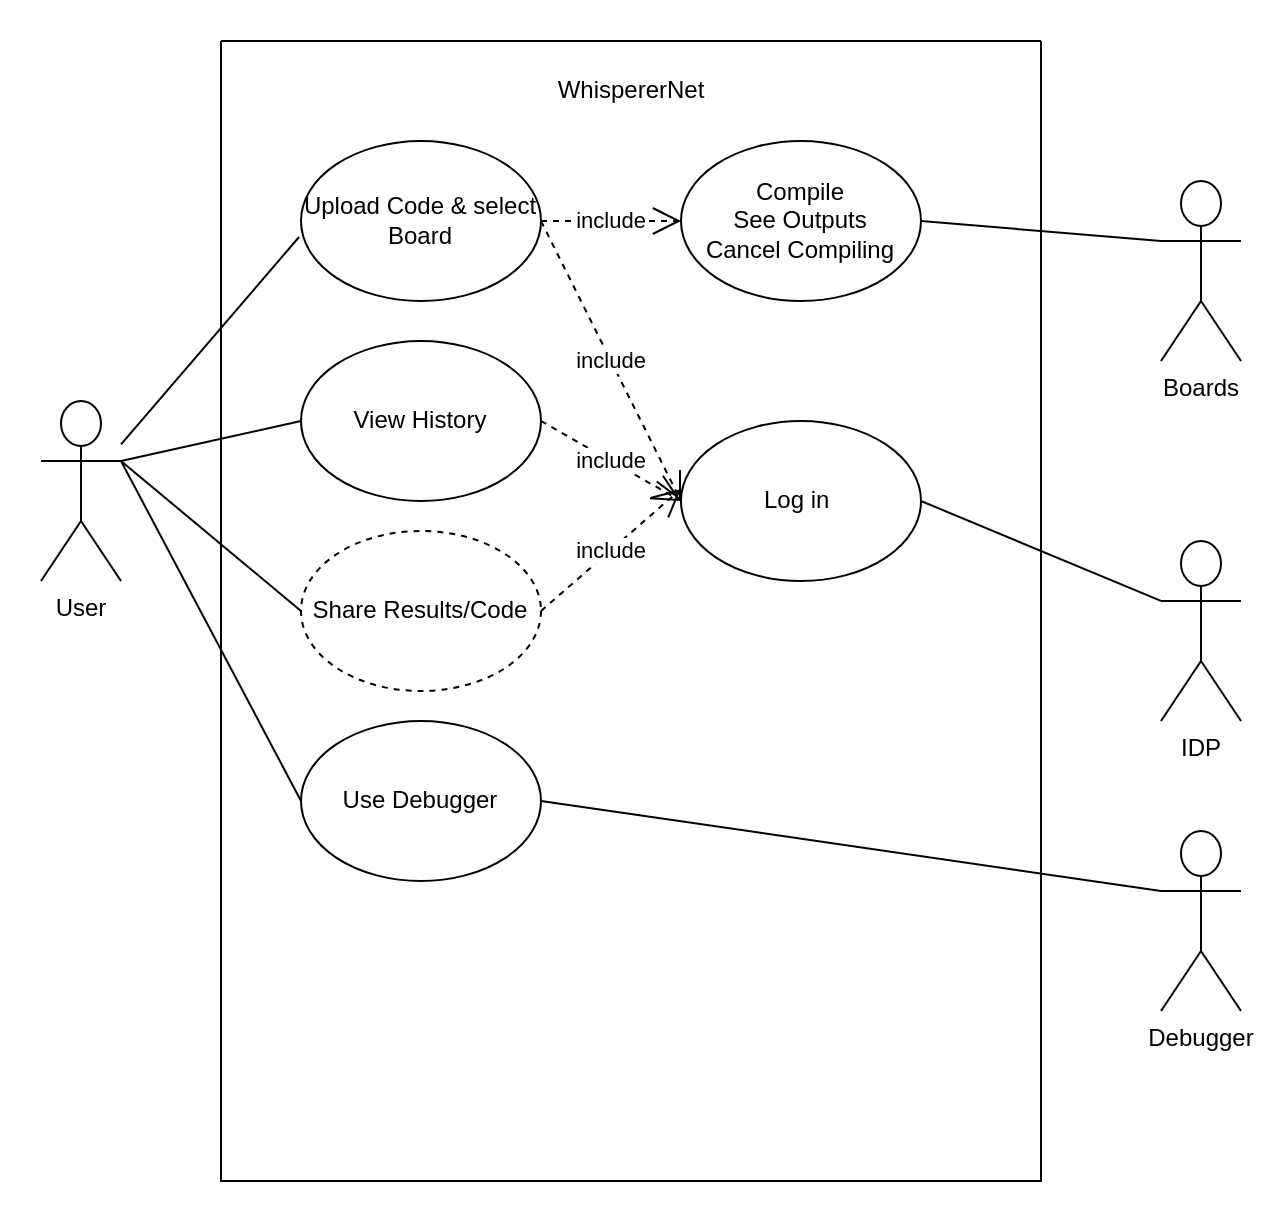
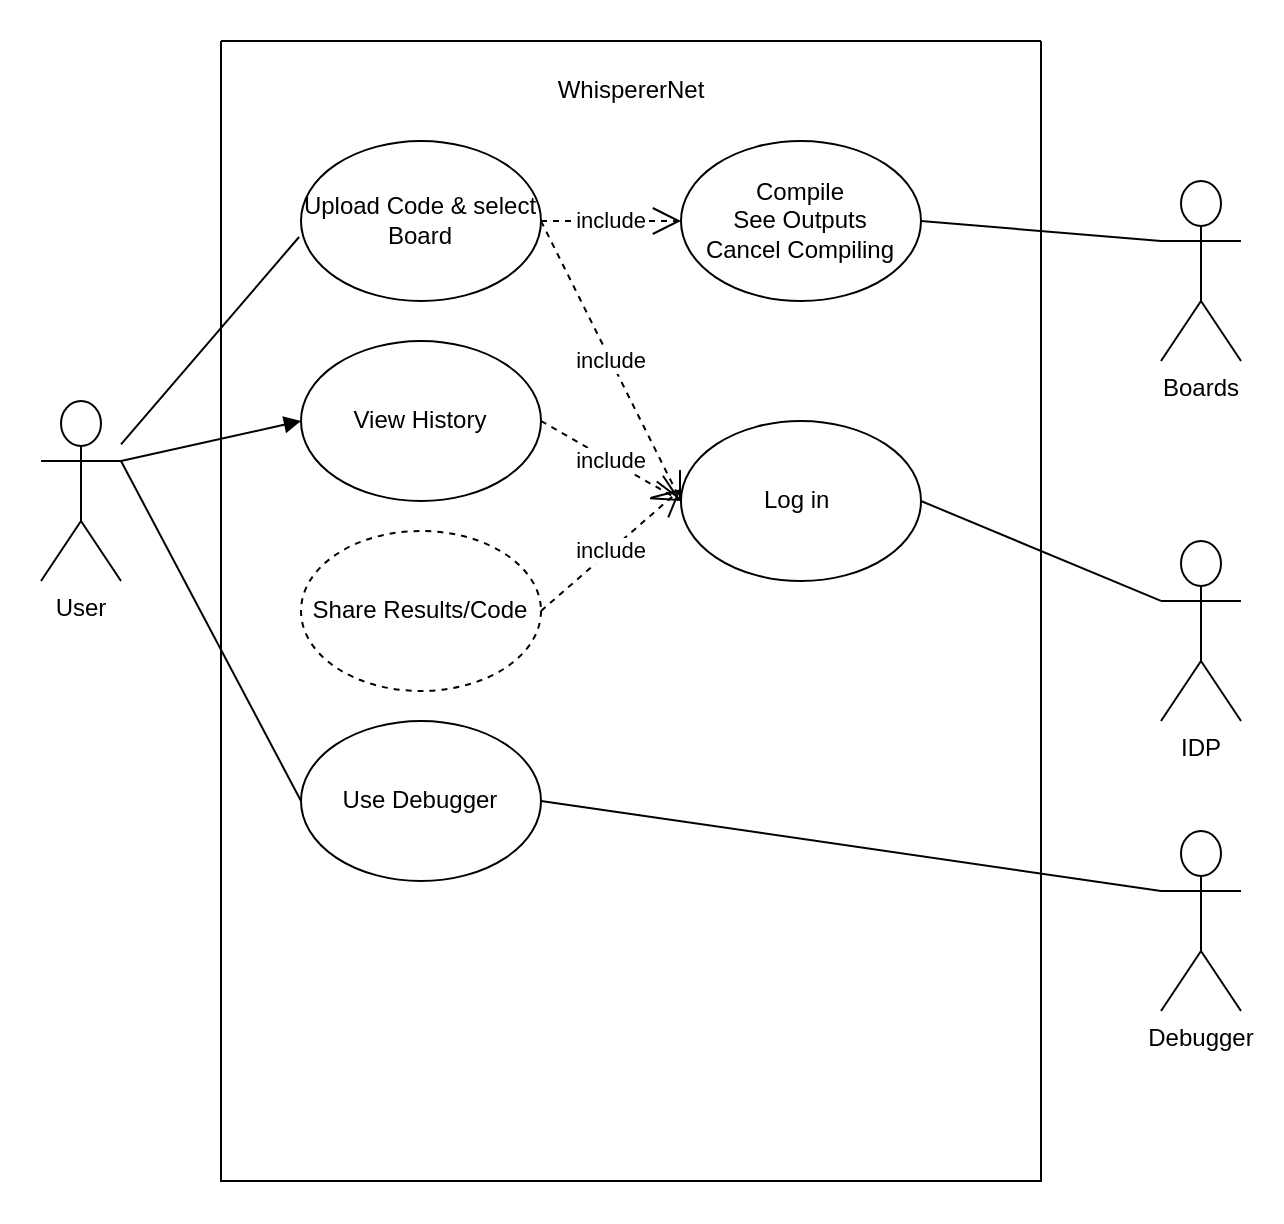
  <mxCell id="0" />
  <mxCell id="1" parent="0" />
  <mxCell id="2" value="" style="swimlane;startSize=0;" vertex="1" parent="1"><mxGeometry x="110" y="20" width="410" height="570" as="geometry" /></mxCell>
  <mxCell id="3" value="WhispererNet" style="text;html=1;align=center;verticalAlign=middle;resizable=0;points=[];autosize=1;strokeColor=none;fillColor=none;" vertex="1" parent="2"><mxGeometry x="155" y="10" width="100" height="30" as="geometry" /></mxCell>
  <mxCell id="4" value="Upload Code &amp;amp; select Board" style="ellipse;whiteSpace=wrap;html=1;" vertex="1" parent="2"><mxGeometry x="40" y="50" width="120" height="80" as="geometry" /></mxCell>
  <mxCell id="5" value="Compile&lt;br&gt;See Outputs&lt;br&gt;Cancel Compiling" style="ellipse;whiteSpace=wrap;html=1;" vertex="1" parent="2"><mxGeometry x="230" y="50" width="120" height="80" as="geometry" /></mxCell>
  <mxCell id="6" value="View History" style="ellipse;whiteSpace=wrap;html=1;" vertex="1" parent="2"><mxGeometry x="40" y="150" width="120" height="80" as="geometry" /></mxCell>
  <mxCell id="7" value="Log in&amp;nbsp;" style="ellipse;whiteSpace=wrap;html=1;" vertex="1" parent="2"><mxGeometry x="230" y="190" width="120" height="80" as="geometry" /></mxCell>
  <mxCell id="8" value="Share Results/Code" style="ellipse;whiteSpace=wrap;html=1;dashed=1;" vertex="1" parent="2"><mxGeometry x="40" y="245" width="120" height="80" as="geometry" /></mxCell>
  <mxCell id="9" value="Use Debugger" style="ellipse;whiteSpace=wrap;html=1;" vertex="1" parent="2"><mxGeometry x="40" y="340" width="120" height="80" as="geometry" /></mxCell>
  <mxCell id="10" value="include" style="endArrow=open;endSize=12;dashed=1;html=1;rounded=0;exitX=1;exitY=0.5;exitDx=0;exitDy=0;entryX=0;entryY=0.5;entryDx=0;entryDy=0;" edge="1" parent="2" source="4" target="7"><mxGeometry width="160" relative="1" as="geometry"><mxPoint x="160" y="370" as="sourcePoint" /><mxPoint x="320" y="370" as="targetPoint" /></mxGeometry></mxCell>
  <mxCell id="11" value="include" style="endArrow=open;endSize=12;dashed=1;html=1;rounded=0;exitX=1;exitY=0.5;exitDx=0;exitDy=0;entryX=0;entryY=0.5;entryDx=0;entryDy=0;" edge="1" parent="2" source="6" target="7"><mxGeometry width="160" relative="1" as="geometry"><mxPoint x="170" y="100" as="sourcePoint" /><mxPoint x="300" y="200" as="targetPoint" /></mxGeometry></mxCell>
  <mxCell id="12" value="include" style="endArrow=open;endSize=12;dashed=1;html=1;rounded=0;exitX=1;exitY=0.5;exitDx=0;exitDy=0;entryX=0;entryY=0.425;entryDx=0;entryDy=0;entryPerimeter=0;" edge="1" parent="2" source="8" target="7"><mxGeometry width="160" relative="1" as="geometry"><mxPoint x="170" y="200" as="sourcePoint" /><mxPoint x="220" y="230" as="targetPoint" /></mxGeometry></mxCell>
  <mxCell id="13" value="include" style="endArrow=open;endSize=12;dashed=1;html=1;rounded=0;exitX=1;exitY=0.5;exitDx=0;exitDy=0;entryX=0;entryY=0.5;entryDx=0;entryDy=0;" edge="1" parent="2" source="4" target="5"><mxGeometry width="160" relative="1" as="geometry"><mxPoint x="170" y="100" as="sourcePoint" /><mxPoint x="240" y="240" as="targetPoint" /></mxGeometry></mxCell>
  <mxCell id="14" value="User" style="shape=umlActor;verticalLabelPosition=bottom;verticalAlign=top;html=1;outlineConnect=0;" vertex="1" parent="1"><mxGeometry x="20" y="200" width="40" height="90" as="geometry" /></mxCell>
  <mxCell id="15" value="IDP" style="shape=umlActor;verticalLabelPosition=bottom;verticalAlign=top;html=1;outlineConnect=0;" vertex="1" parent="1"><mxGeometry x="580" y="270" width="40" height="90" as="geometry" /></mxCell>
  <mxCell id="16" value="Boards" style="shape=umlActor;verticalLabelPosition=bottom;verticalAlign=top;html=1;outlineConnect=0;" vertex="1" parent="1"><mxGeometry x="580" y="90" width="40" height="90" as="geometry" /></mxCell>
  <mxCell id="17" value="" style="endArrow=none;html=1;rounded=0;entryX=-0.008;entryY=0.6;entryDx=0;entryDy=0;entryPerimeter=0;" edge="1" parent="1" source="14" target="4"><mxGeometry width="50" height="50" relative="1" as="geometry"><mxPoint x="330" y="420" as="sourcePoint" /><mxPoint x="380" y="370" as="targetPoint" /></mxGeometry></mxCell>
- <mxCell id="18" value="" style="endArrow=none;html=1;rounded=0;exitX=1;exitY=0.333;exitDx=0;exitDy=0;exitPerimeter=0;entryX=0;entryY=0.5;entryDx=0;entryDy=0;" edge="1" parent="1" source="14" target="6"><mxGeometry width="50" height="50" relative="1" as="geometry"><mxPoint x="330" y="420" as="sourcePoint" /><mxPoint x="380" y="370" as="targetPoint" /></mxGeometry></mxCell>
- <mxCell id="19" value="" style="endArrow=none;html=1;rounded=0;exitX=1;exitY=0.333;exitDx=0;exitDy=0;exitPerimeter=0;entryX=0;entryY=0.5;entryDx=0;entryDy=0;" edge="1" parent="1" source="14" target="8"><mxGeometry width="50" height="50" relative="1" as="geometry"><mxPoint x="330" y="420" as="sourcePoint" /><mxPoint x="380" y="370" as="targetPoint" /></mxGeometry></mxCell>
+ <mxCell id="18" value="" style="endArrow=block;html=1;rounded=0;exitX=1;exitY=0.333;exitDx=0;exitDy=0;exitPerimeter=0;entryX=0;entryY=0.5;entryDx=0;entryDy=0;" edge="1" parent="1" source="14" target="6"><mxGeometry width="50" height="50" relative="1" as="geometry"><mxPoint x="330" y="420" as="sourcePoint" /><mxPoint x="380" y="370" as="targetPoint" /></mxGeometry></mxCell>
  <mxCell id="20" value="" style="endArrow=none;html=1;rounded=0;exitX=1;exitY=0.5;exitDx=0;exitDy=0;entryX=0;entryY=0.333;entryDx=0;entryDy=0;entryPerimeter=0;" edge="1" parent="1" source="7" target="15"><mxGeometry width="50" height="50" relative="1" as="geometry"><mxPoint x="470" y="250" as="sourcePoint" /><mxPoint x="560" y="420" as="targetPoint" /></mxGeometry></mxCell>
  <mxCell id="21" value="Debugger" style="shape=umlActor;verticalLabelPosition=bottom;verticalAlign=top;html=1;outlineConnect=0;" vertex="1" parent="1"><mxGeometry x="580" y="415" width="40" height="90" as="geometry" /></mxCell>
  <mxCell id="22" value="" style="endArrow=none;html=1;rounded=0;exitX=1;exitY=0.333;exitDx=0;exitDy=0;exitPerimeter=0;entryX=0;entryY=0.5;entryDx=0;entryDy=0;" edge="1" parent="1" source="14" target="9"><mxGeometry width="50" height="50" relative="1" as="geometry"><mxPoint x="70" y="240" as="sourcePoint" /><mxPoint x="160" y="410" as="targetPoint" /></mxGeometry></mxCell>
  <mxCell id="23" value="" style="endArrow=none;html=1;rounded=0;exitX=1;exitY=0.5;exitDx=0;exitDy=0;entryX=0;entryY=0.333;entryDx=0;entryDy=0;entryPerimeter=0;" edge="1" parent="1" source="9" target="21"><mxGeometry width="50" height="50" relative="1" as="geometry"><mxPoint x="290" y="400" as="sourcePoint" /><mxPoint x="380" y="570" as="targetPoint" /></mxGeometry></mxCell>
  <mxCell id="24" value="" style="endArrow=none;html=1;rounded=0;exitX=1;exitY=0.5;exitDx=0;exitDy=0;entryX=0;entryY=0.333;entryDx=0;entryDy=0;entryPerimeter=0;" edge="1" parent="1" source="5" target="16"><mxGeometry width="50" height="50" relative="1" as="geometry"><mxPoint x="457" y="110" as="sourcePoint" /><mxPoint x="767" y="163" as="targetPoint" /></mxGeometry></mxCell>
